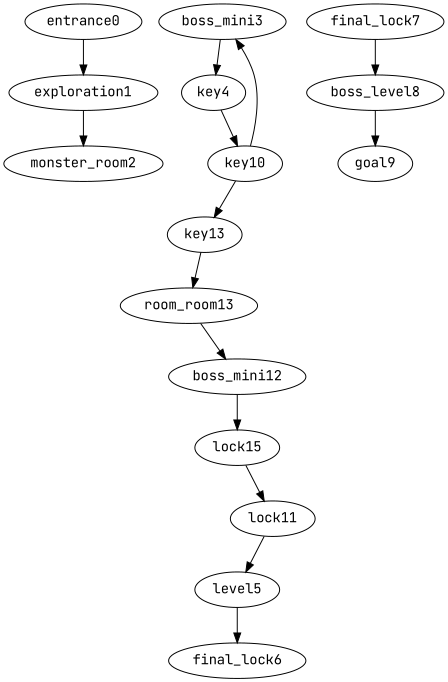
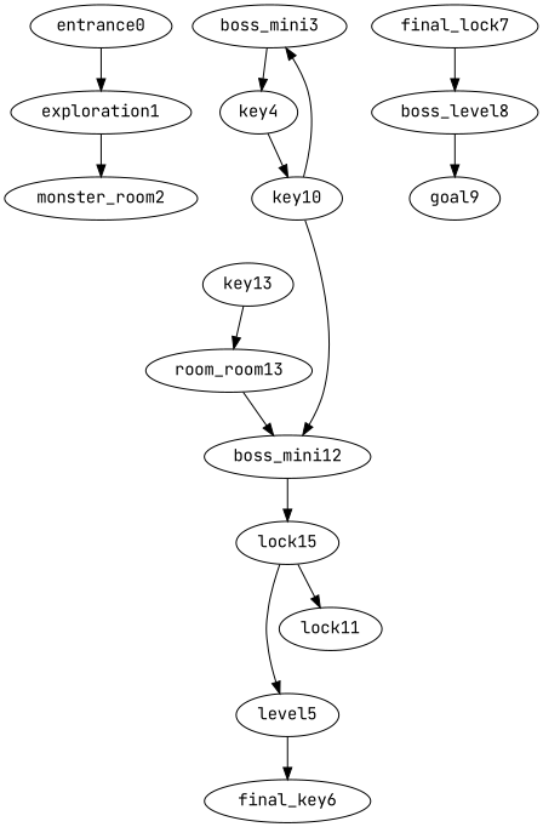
  digraph {
    fontname="JetBrains Mono"
    node [fontname="JetBrains Mono"]
    edge [fontname="JetBrains Mono"]
    entrance0
    exploration1
    monster_room2
    boss_mini3
    key4
    key10
    n7 [label=key13]
    n8 [label=room_room13]
    n9 [label=level5]
-   final_key6 [label=final_lock6]
+   final_key6
    final_lock7
    boss_level8
    goal9
    n14 [label=boss_mini12]
    lock11
    lock15
    entrance0 -> exploration1
    exploration1 -> monster_room2
    boss_mini3 -> key4
    key4 -> key10
    key10 -> boss_mini3
-   key10 -> n7
+   key10 -> n14
    n7 -> n8
    n8 -> n14
    n9 -> final_key6
    final_lock7 -> boss_level8
    boss_level8 -> goal9
    n14 -> lock15
-   lock11 -> n9
+   lock15 -> n9
    lock15 -> lock11
  }
